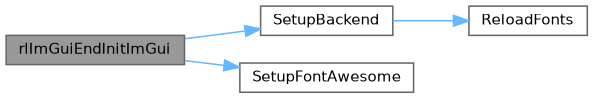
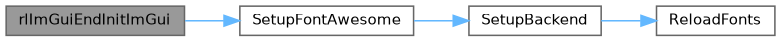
  digraph {
    rankdir=LR
    node [color=grey40 fillcolor=white fontname=Helvetica fontsize=10 shape=box style=filled]
    edge [color=steelblue1 fontname=Helvetica fontsize=10 labelfontname=Helvetica labelfontsize=10 style=solid]
    n1 [color=gray40 fillcolor=grey60 fontcolor=black height=0.2 label=rlImGuiEndInitImGui width=0.4]
    n2 [height=0.2 label=SetupBackend width=0.4]
    n3 [height=0.2 label=SetupFontAwesome width=0.4]
    n4 [height=0.2 label=ReloadFonts width=0.4]
-   n1 -> n2
+   n3 -> n2
    n1 -> n3
    n2 -> n4
  }
